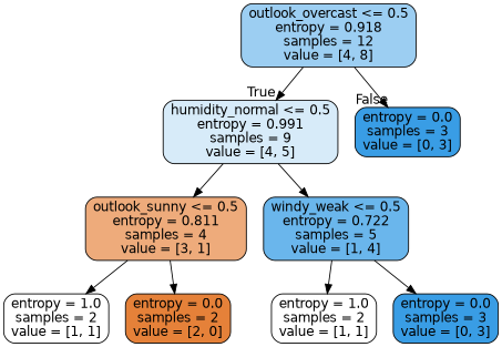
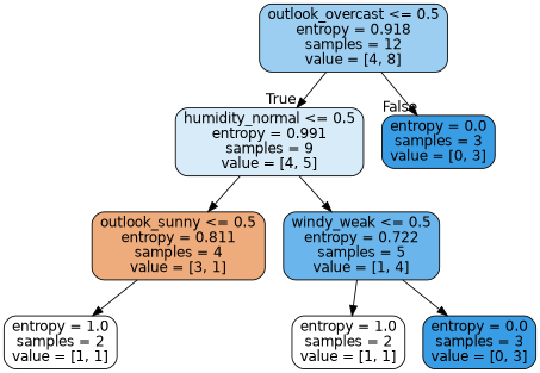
  digraph {
    node [color=black fillcolor="#399de5ff" fontname=helvetica shape=box style="filled, rounded"]
    edge [fontname=helvetica]
    n1 [fillcolor="#399de57f" label="outlook_overcast <= 0.5\nentropy = 0.918\nsamples = 12\nvalue = [4, 8]"]
    n2 [fillcolor="#399de533" label="humidity_normal <= 0.5\nentropy = 0.991\nsamples = 9\nvalue = [4, 5]"]
    n3 [label="entropy = 0.0\nsamples = 3\nvalue = [0, 3]"]
    n4 [fillcolor="#e58139aa" label="outlook_sunny <= 0.5\nentropy = 0.811\nsamples = 4\nvalue = [3, 1]"]
    n5 [fillcolor="#399de5bf" label="windy_weak <= 0.5\nentropy = 0.722\nsamples = 5\nvalue = [1, 4]"]
    n6 [fillcolor="#e5813900" label="entropy = 1.0\nsamples = 2\nvalue = [1, 1]"]
-   n7 [fillcolor="#e58139ff" label="entropy = 0.0\nsamples = 2\nvalue = [2, 0]"]
    n8 [fillcolor="#e5813900" label="entropy = 1.0\nsamples = 2\nvalue = [1, 1]"]
    n9 [label="entropy = 0.0\nsamples = 3\nvalue = [0, 3]"]
    n1 -> n2 [headlabel=True labelangle=45 labeldistance=2.5]
    n1 -> n3 [headlabel=False labelangle=-45 labeldistance=2.5]
    n2 -> n4
    n2 -> n5
    n4 -> n6
-   n4 -> n7
    n5 -> n8
    n5 -> n9
  }
